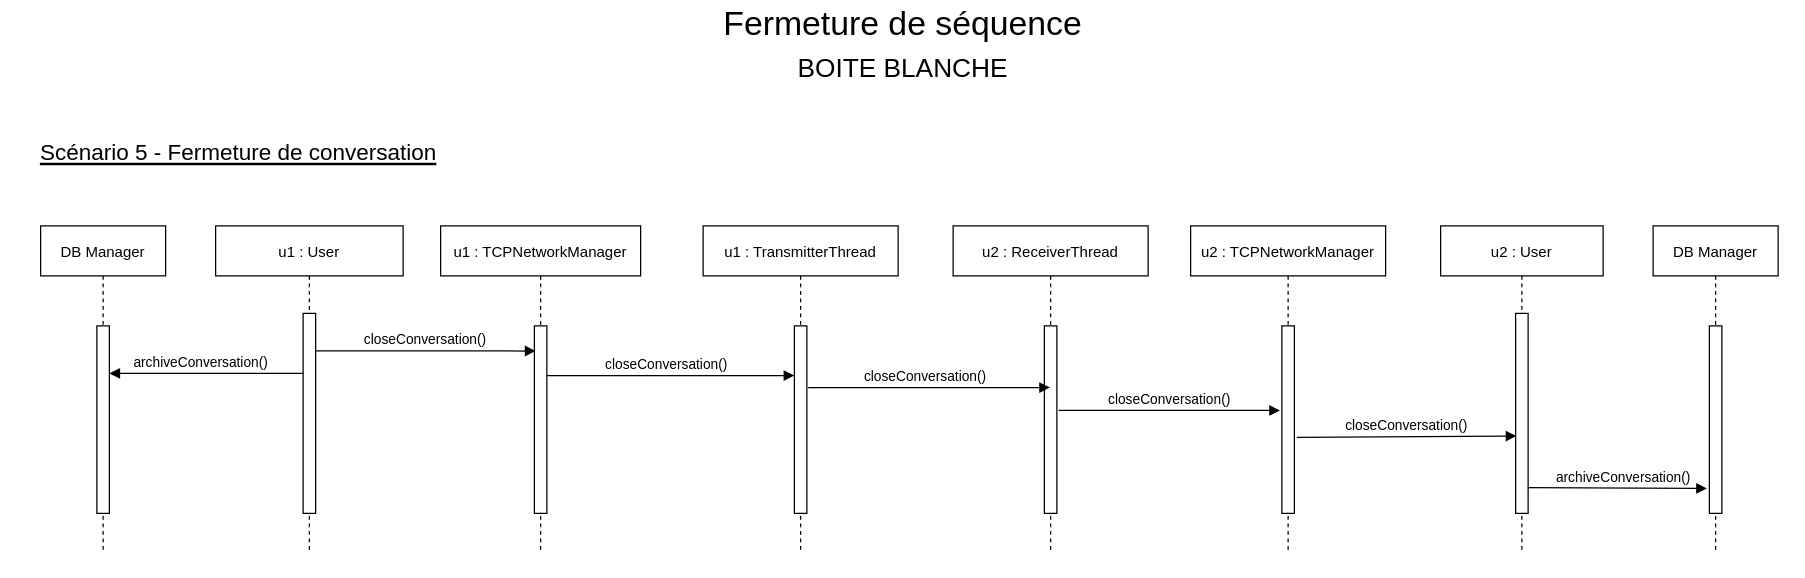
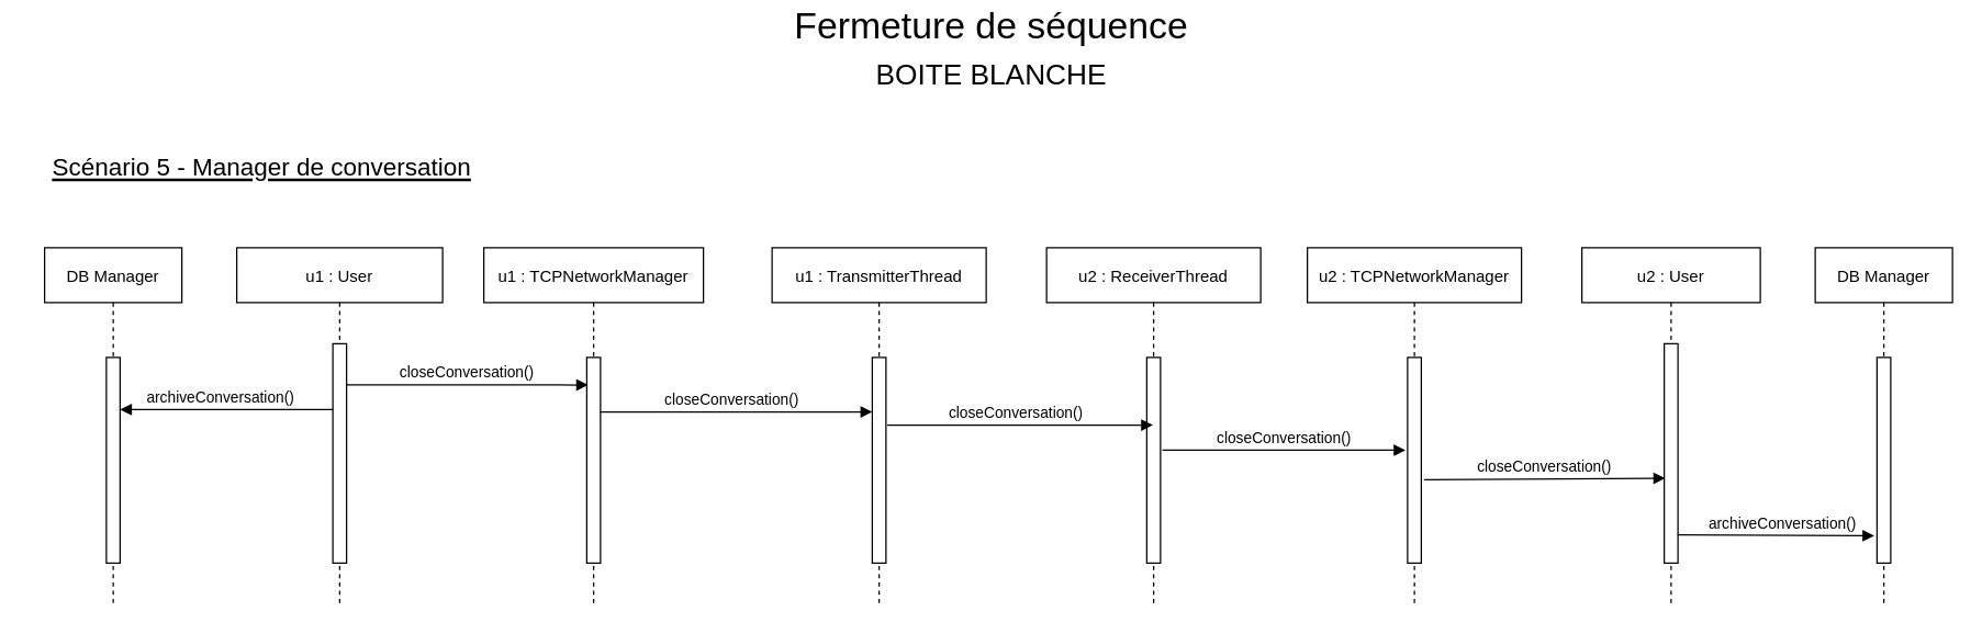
  <mxCell id="0" />
  <mxCell id="1" parent="0" />
  <mxCell id="2" value="u1 : User" style="shape=umlLifeline;perimeter=lifelinePerimeter;container=1;collapsible=0;recursiveResize=0;rounded=0;shadow=0;strokeWidth=1;" parent="1" vertex="1"><mxGeometry x="172" y="180" width="150" height="260" as="geometry" /></mxCell>
  <mxCell id="3" value="" style="points=[];perimeter=orthogonalPerimeter;rounded=0;shadow=0;strokeWidth=1;" parent="2" vertex="1"><mxGeometry x="70" y="70" width="10" height="160" as="geometry" /></mxCell>
  <mxCell id="4" value="u1 : TCPNetworkManager" style="shape=umlLifeline;perimeter=lifelinePerimeter;container=1;collapsible=0;recursiveResize=0;rounded=0;shadow=0;strokeWidth=1;" parent="1" vertex="1"><mxGeometry x="352" y="180" width="160" height="260" as="geometry" /></mxCell>
  <mxCell id="5" value="" style="points=[];perimeter=orthogonalPerimeter;rounded=0;shadow=0;strokeWidth=1;" parent="4" vertex="1"><mxGeometry x="75" y="80" width="10" height="150" as="geometry" /></mxCell>
  <mxCell id="6" value="&lt;div style=&quot;font-size: 27px;&quot;&gt;&lt;font style=&quot;font-size: 27px;&quot;&gt;&lt;span style=&quot;&quot;&gt;Fermeture de séquence&lt;/span&gt; &lt;br&gt;&lt;/font&gt;&lt;/div&gt;&lt;div style=&quot;font-size: 27px;&quot;&gt;&lt;font style=&quot;font-size: 21px;&quot;&gt;BOITE BLANCHE&lt;/font&gt;&lt;/div&gt;" style="text;html=1;strokeColor=none;fillColor=none;align=center;verticalAlign=middle;whiteSpace=wrap;rounded=0;" parent="1" vertex="1"><mxGeometry x="492" y="20" width="460" height="30" as="geometry" /></mxCell>
- <mxCell id="7" value="&lt;u&gt;&lt;font style=&quot;font-size: 18px;&quot;&gt;Scénario 5 - Fermeture de conversation&lt;br&gt;&lt;/font&gt;&lt;/u&gt;" style="text;html=1;align=center;verticalAlign=middle;resizable=0;points=[];autosize=1;strokeColor=none;fillColor=none;fontSize=21;" parent="1" vertex="1"><mxGeometry x="20" y="100" width="340" height="40" as="geometry" /></mxCell>
+ <mxCell id="7" value="&lt;u&gt;&lt;font style=&quot;font-size: 18px;&quot;&gt;Scénario 5 - Manager de conversation&lt;br&gt;&lt;/font&gt;&lt;/u&gt;" style="text;html=1;align=center;verticalAlign=middle;resizable=0;points=[];autosize=1;strokeColor=none;fillColor=none;fontSize=21;" parent="1" vertex="1"><mxGeometry x="20" y="100" width="340" height="40" as="geometry" /></mxCell>
  <mxCell id="8" value="DB Manager" style="shape=umlLifeline;perimeter=lifelinePerimeter;container=1;collapsible=0;recursiveResize=0;rounded=0;shadow=0;strokeWidth=1;" parent="1" vertex="1"><mxGeometry x="32" y="180" width="100" height="260" as="geometry" /></mxCell>
  <mxCell id="9" value="" style="points=[];perimeter=orthogonalPerimeter;rounded=0;shadow=0;strokeWidth=1;" parent="8" vertex="1"><mxGeometry x="45" y="80" width="10" height="150" as="geometry" /></mxCell>
  <mxCell id="10" value="closeConversation()" style="verticalAlign=bottom;endArrow=block;shadow=0;strokeWidth=1;entryX=0.094;entryY=0.134;entryDx=0;entryDy=0;entryPerimeter=0;" parent="1" edge="1" target="5"><mxGeometry relative="1" as="geometry"><mxPoint x="252" y="280" as="sourcePoint" /><mxPoint x="392" y="280" as="targetPoint" /></mxGeometry></mxCell>
  <mxCell id="11" value="u2 : ReceiverThread" style="shape=umlLifeline;perimeter=lifelinePerimeter;container=1;collapsible=0;recursiveResize=0;rounded=0;shadow=0;strokeWidth=1;" vertex="1" parent="1"><mxGeometry x="762" y="180" width="156" height="260" as="geometry" /></mxCell>
  <mxCell id="12" value="" style="points=[];perimeter=orthogonalPerimeter;rounded=0;shadow=0;strokeWidth=1;" vertex="1" parent="11"><mxGeometry x="73" y="80" width="10" height="150" as="geometry" /></mxCell>
  <mxCell id="13" value="u2 : TCPNetworkManager" style="shape=umlLifeline;perimeter=lifelinePerimeter;container=1;collapsible=0;recursiveResize=0;rounded=0;shadow=0;strokeWidth=1;" vertex="1" parent="1"><mxGeometry x="952" y="180" width="156" height="260" as="geometry" /></mxCell>
  <mxCell id="14" value="" style="points=[];perimeter=orthogonalPerimeter;rounded=0;shadow=0;strokeWidth=1;" vertex="1" parent="13"><mxGeometry x="73" y="80" width="10" height="150" as="geometry" /></mxCell>
  <mxCell id="15" value="u1 : TransmitterThread" style="shape=umlLifeline;perimeter=lifelinePerimeter;container=1;collapsible=0;recursiveResize=0;rounded=0;shadow=0;strokeWidth=1;" vertex="1" parent="1"><mxGeometry x="562" y="180" width="156" height="260" as="geometry" /></mxCell>
  <mxCell id="16" value="" style="points=[];perimeter=orthogonalPerimeter;rounded=0;shadow=0;strokeWidth=1;" vertex="1" parent="15"><mxGeometry x="73" y="80" width="10" height="150" as="geometry" /></mxCell>
  <mxCell id="17" value="closeConversation()" style="verticalAlign=bottom;endArrow=block;shadow=0;strokeWidth=1;exitX=0.999;exitY=0.265;exitDx=0;exitDy=0;exitPerimeter=0;" edge="1" parent="1" source="5" target="16"><mxGeometry x="-0.026" relative="1" as="geometry"><mxPoint x="417" y="300" as="sourcePoint" /><mxPoint x="542" y="300" as="targetPoint" /><mxPoint as="offset" /></mxGeometry></mxCell>
  <mxCell id="18" value="closeConversation()" style="verticalAlign=bottom;endArrow=block;shadow=0;strokeWidth=1;exitX=1.104;exitY=0.329;exitDx=0;exitDy=0;exitPerimeter=0;" edge="1" parent="1" source="16" target="11"><mxGeometry x="-0.026" relative="1" as="geometry"><mxPoint x="645" y="320" as="sourcePoint" /><mxPoint x="804.77" y="310.55" as="targetPoint" /><mxPoint as="offset" /></mxGeometry></mxCell>
  <mxCell id="19" value="closeConversation()" style="verticalAlign=bottom;endArrow=block;shadow=0;strokeWidth=1;exitX=1.135;exitY=0.451;exitDx=0;exitDy=0;exitPerimeter=0;entryX=-0.15;entryY=0.451;entryDx=0;entryDy=0;entryPerimeter=0;" edge="1" parent="1" source="12" target="14"><mxGeometry relative="1" as="geometry"><mxPoint x="845" y="320" as="sourcePoint" /><mxPoint x="1008.94" y="320" as="targetPoint" /></mxGeometry></mxCell>
  <mxCell id="20" value="u2 : User" style="shape=umlLifeline;perimeter=lifelinePerimeter;container=1;collapsible=0;recursiveResize=0;rounded=0;shadow=0;strokeWidth=1;" vertex="1" parent="1"><mxGeometry x="1152" y="180" width="130" height="260" as="geometry" /></mxCell>
  <mxCell id="21" value="" style="points=[];perimeter=orthogonalPerimeter;rounded=0;shadow=0;strokeWidth=1;" vertex="1" parent="20"><mxGeometry x="60" y="70" width="10" height="160" as="geometry" /></mxCell>
  <mxCell id="22" value="DB Manager" style="shape=umlLifeline;perimeter=lifelinePerimeter;container=1;collapsible=0;recursiveResize=0;rounded=0;shadow=0;strokeWidth=1;" vertex="1" parent="1"><mxGeometry x="1322" y="180" width="100" height="260" as="geometry" /></mxCell>
  <mxCell id="23" value="" style="points=[];perimeter=orthogonalPerimeter;rounded=0;shadow=0;strokeWidth=1;" vertex="1" parent="22"><mxGeometry x="45" y="80" width="10" height="150" as="geometry" /></mxCell>
  <mxCell id="24" value="archiveConversation()" style="html=1;verticalAlign=bottom;endArrow=block;rounded=0;" parent="1" edge="1"><mxGeometry x="0.059" width="80" relative="1" as="geometry"><mxPoint x="242" y="298" as="sourcePoint" /><mxPoint x="87" y="298" as="targetPoint" /><Array as="points" /><mxPoint as="offset" /></mxGeometry></mxCell>
  <mxCell id="25" value="archiveConversation()" style="html=1;verticalAlign=bottom;endArrow=block;rounded=0;entryX=-0.193;entryY=0.34;entryDx=0;entryDy=0;entryPerimeter=0;exitX=0.968;exitY=0.378;exitDx=0;exitDy=0;exitPerimeter=0;" edge="1" parent="1"><mxGeometry x="0.059" width="80" relative="1" as="geometry"><mxPoint x="1221.68" y="389.48" as="sourcePoint" /><mxPoint x="1365.07" y="390" as="targetPoint" /><Array as="points" /><mxPoint as="offset" /></mxGeometry></mxCell>
  <mxCell id="26" value="closeConversation()" style="verticalAlign=bottom;endArrow=block;shadow=0;strokeWidth=1;exitX=1.202;exitY=0.488;exitDx=0;exitDy=0;exitPerimeter=0;entryX=0.069;entryY=0.513;entryDx=0;entryDy=0;entryPerimeter=0;" edge="1" parent="1"><mxGeometry relative="1" as="geometry"><mxPoint x="1037.02" y="349.2" as="sourcePoint" /><mxPoint x="1212.69" y="348.08" as="targetPoint" /></mxGeometry></mxCell>
